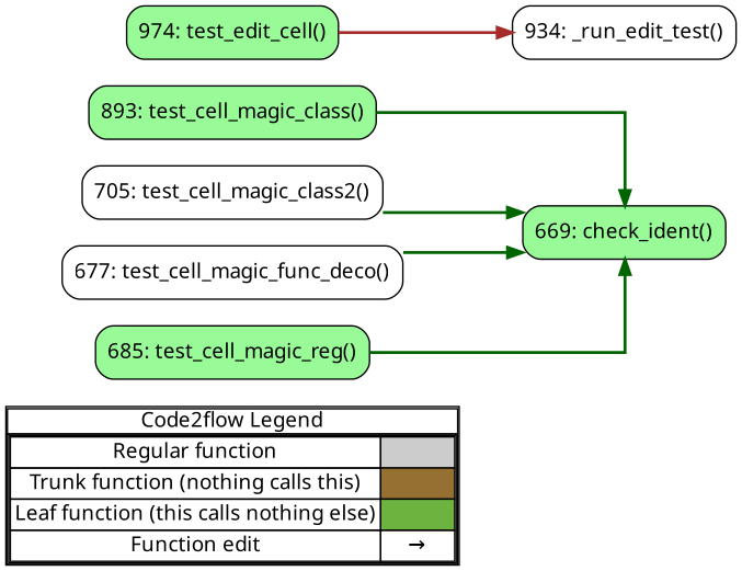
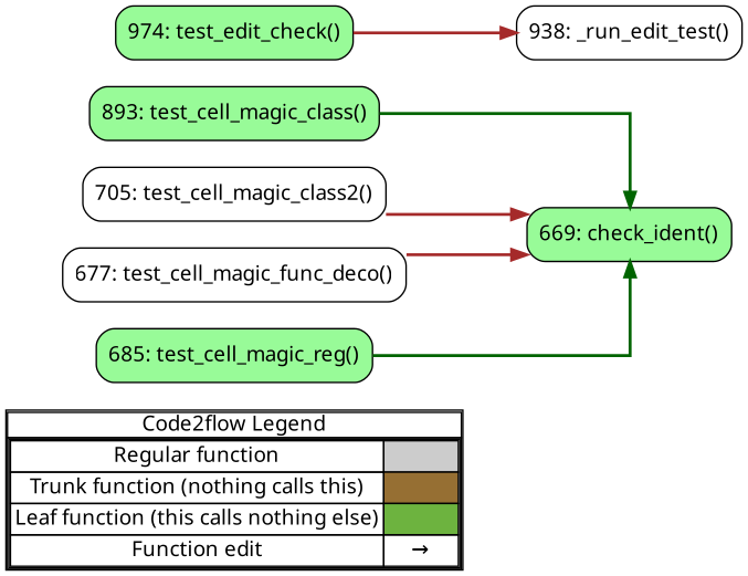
  digraph {
    concentrate=true
    fontname="Noto Sans"
    rankdir=LR
    splines=ortho
    node [fontname="Noto Sans" shape=rect fillcolor=palegreen style="rounded,filled"]
    edge [color=darkgreen fontname="Noto Sans" penwidth=2]
    n1 [label=<         <table cellspacing="0" cellpadding="0" border="1"><tr><td>Code2flow Legend</td></tr><tr><td>         <table cellspacing="0">         <tr><td>Regular function</td><td width="50px" bgcolor='#cccccc'></td></tr>         <tr><td>Trunk function (nothing calls this)</td><td bgcolor='#966F33'></td></tr>         <tr><td>Leaf function (this calls nothing else)</td><td bgcolor='#6db33f'></td></tr>         <tr><td>Function edit</td><td><font color='black'>&#8594;</font></td></tr>         </table></td></tr></table>         > margin=0 shape=none fillcolor="" style=""]
    n2 [label="669: check_ident()"]
    n3 [label="893: test_cell_magic_class()"]
    n4 [fillcolor=white label="705: test_cell_magic_class2()"]
    n5 [fillcolor=white label="677: test_cell_magic_func_deco()"]
    n6 [label="685: test_cell_magic_reg()"]
-   n7 [fillcolor=white label="934: _run_edit_test()"]
-   n8 [label="974: test_edit_cell()"]
+   n7 [fillcolor=white label="938: _run_edit_test()"]
+   n8 [label="974: test_edit_check()"]
    subgraph sub_1 {
      label=legend
      rank=min
      n1
    }
    subgraph sub_2 {
      label="File: IPython.core.tests.test_magic"
      style=dotted
      n7
      n8
      subgraph sub_3 {
        label="Class: CellMagicTestCase"
        style=dotted
        n2
        n3
        n4
        n5
        n6
      }
    }
    n3 -> n2
-   n4 -> n2
-   n5 -> n2
+   n4 -> n2 [color=brown]
+   n5 -> n2 [color=brown]
    n6 -> n2
    n8 -> n7 [color=brown]
  }
